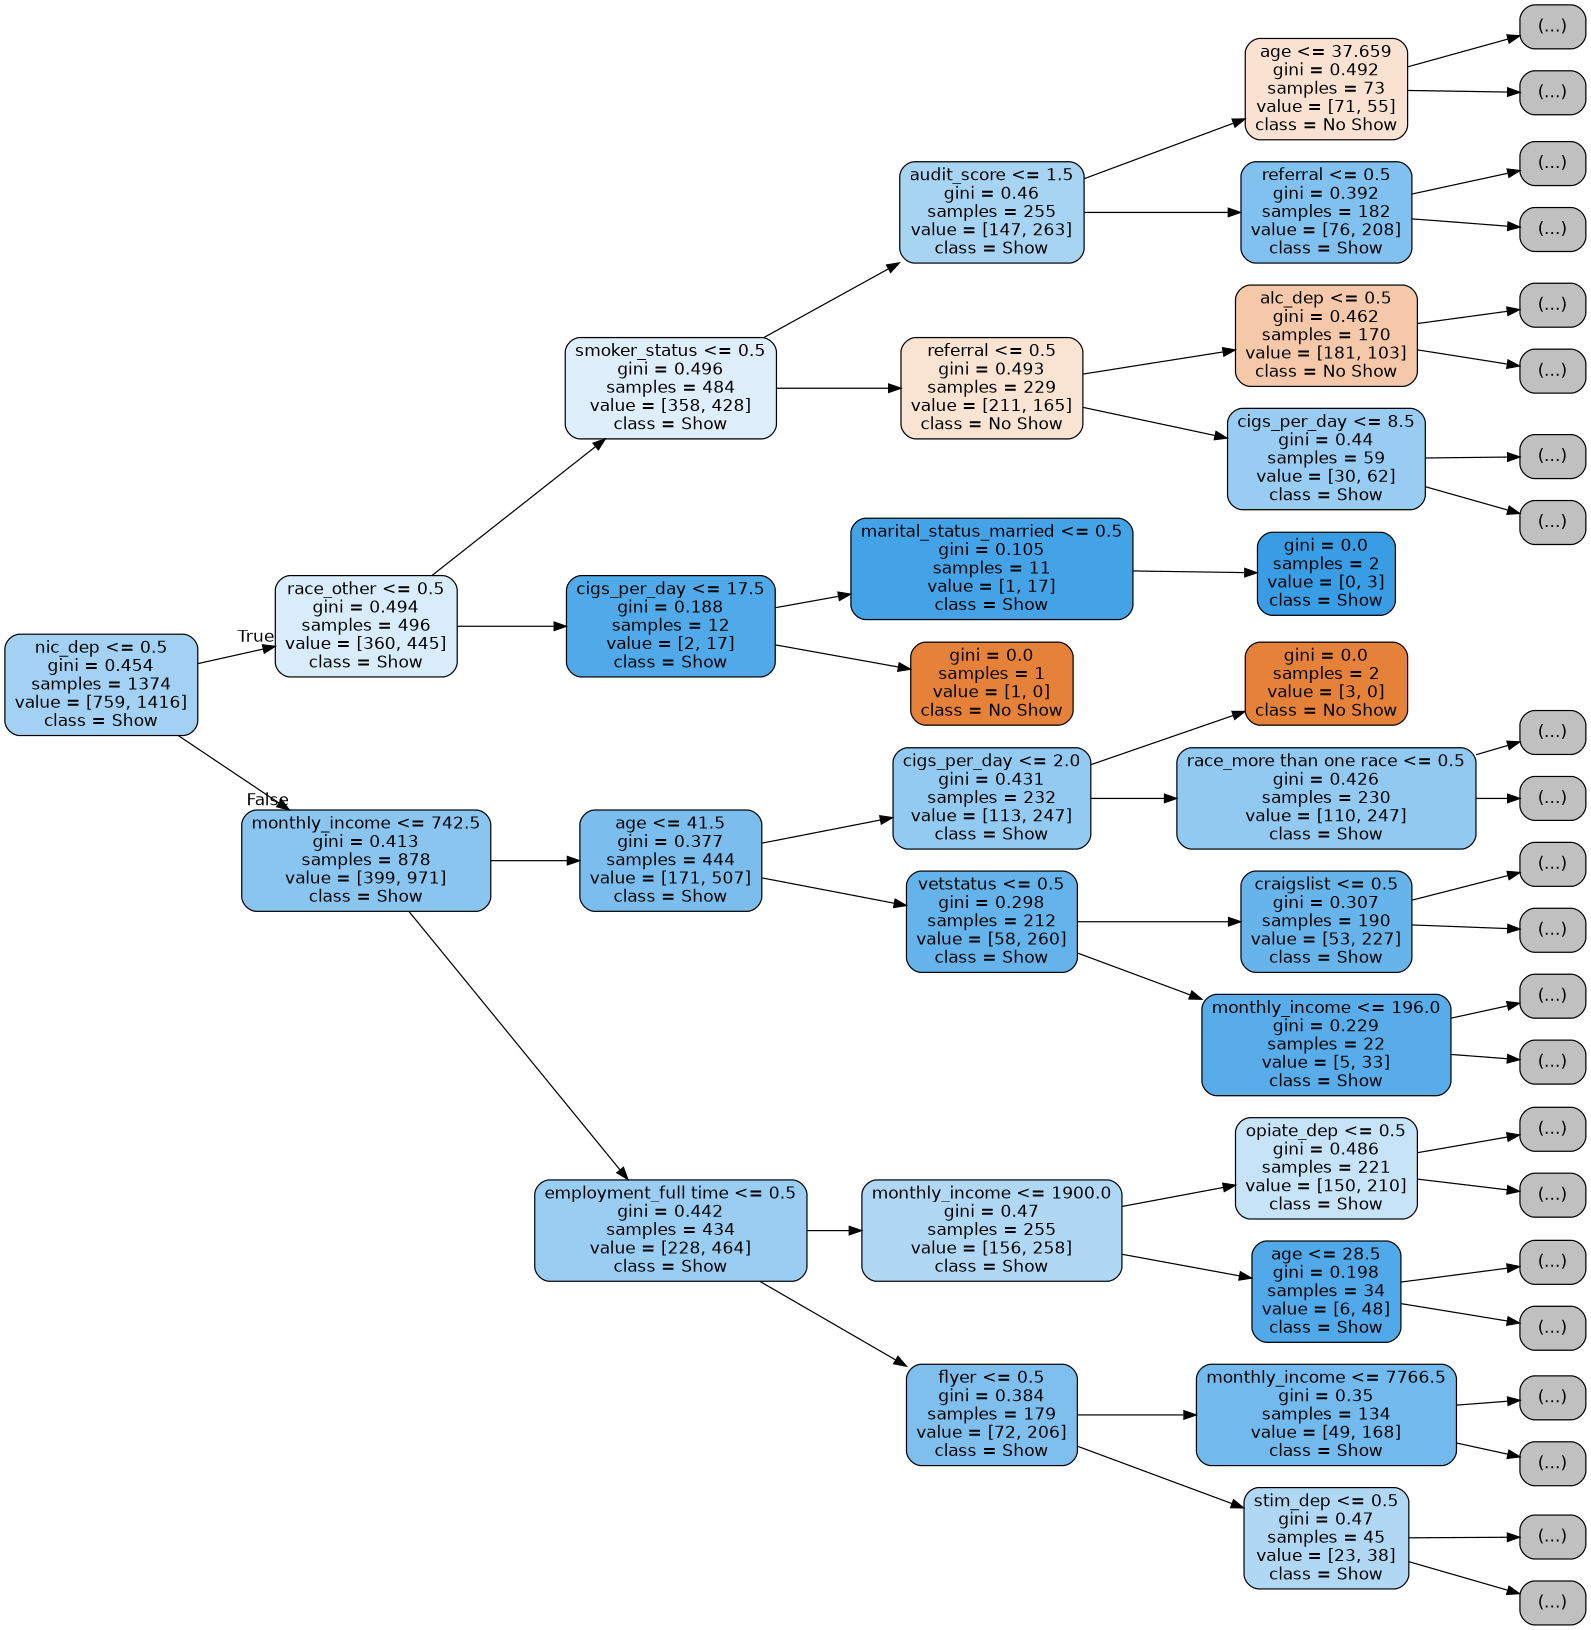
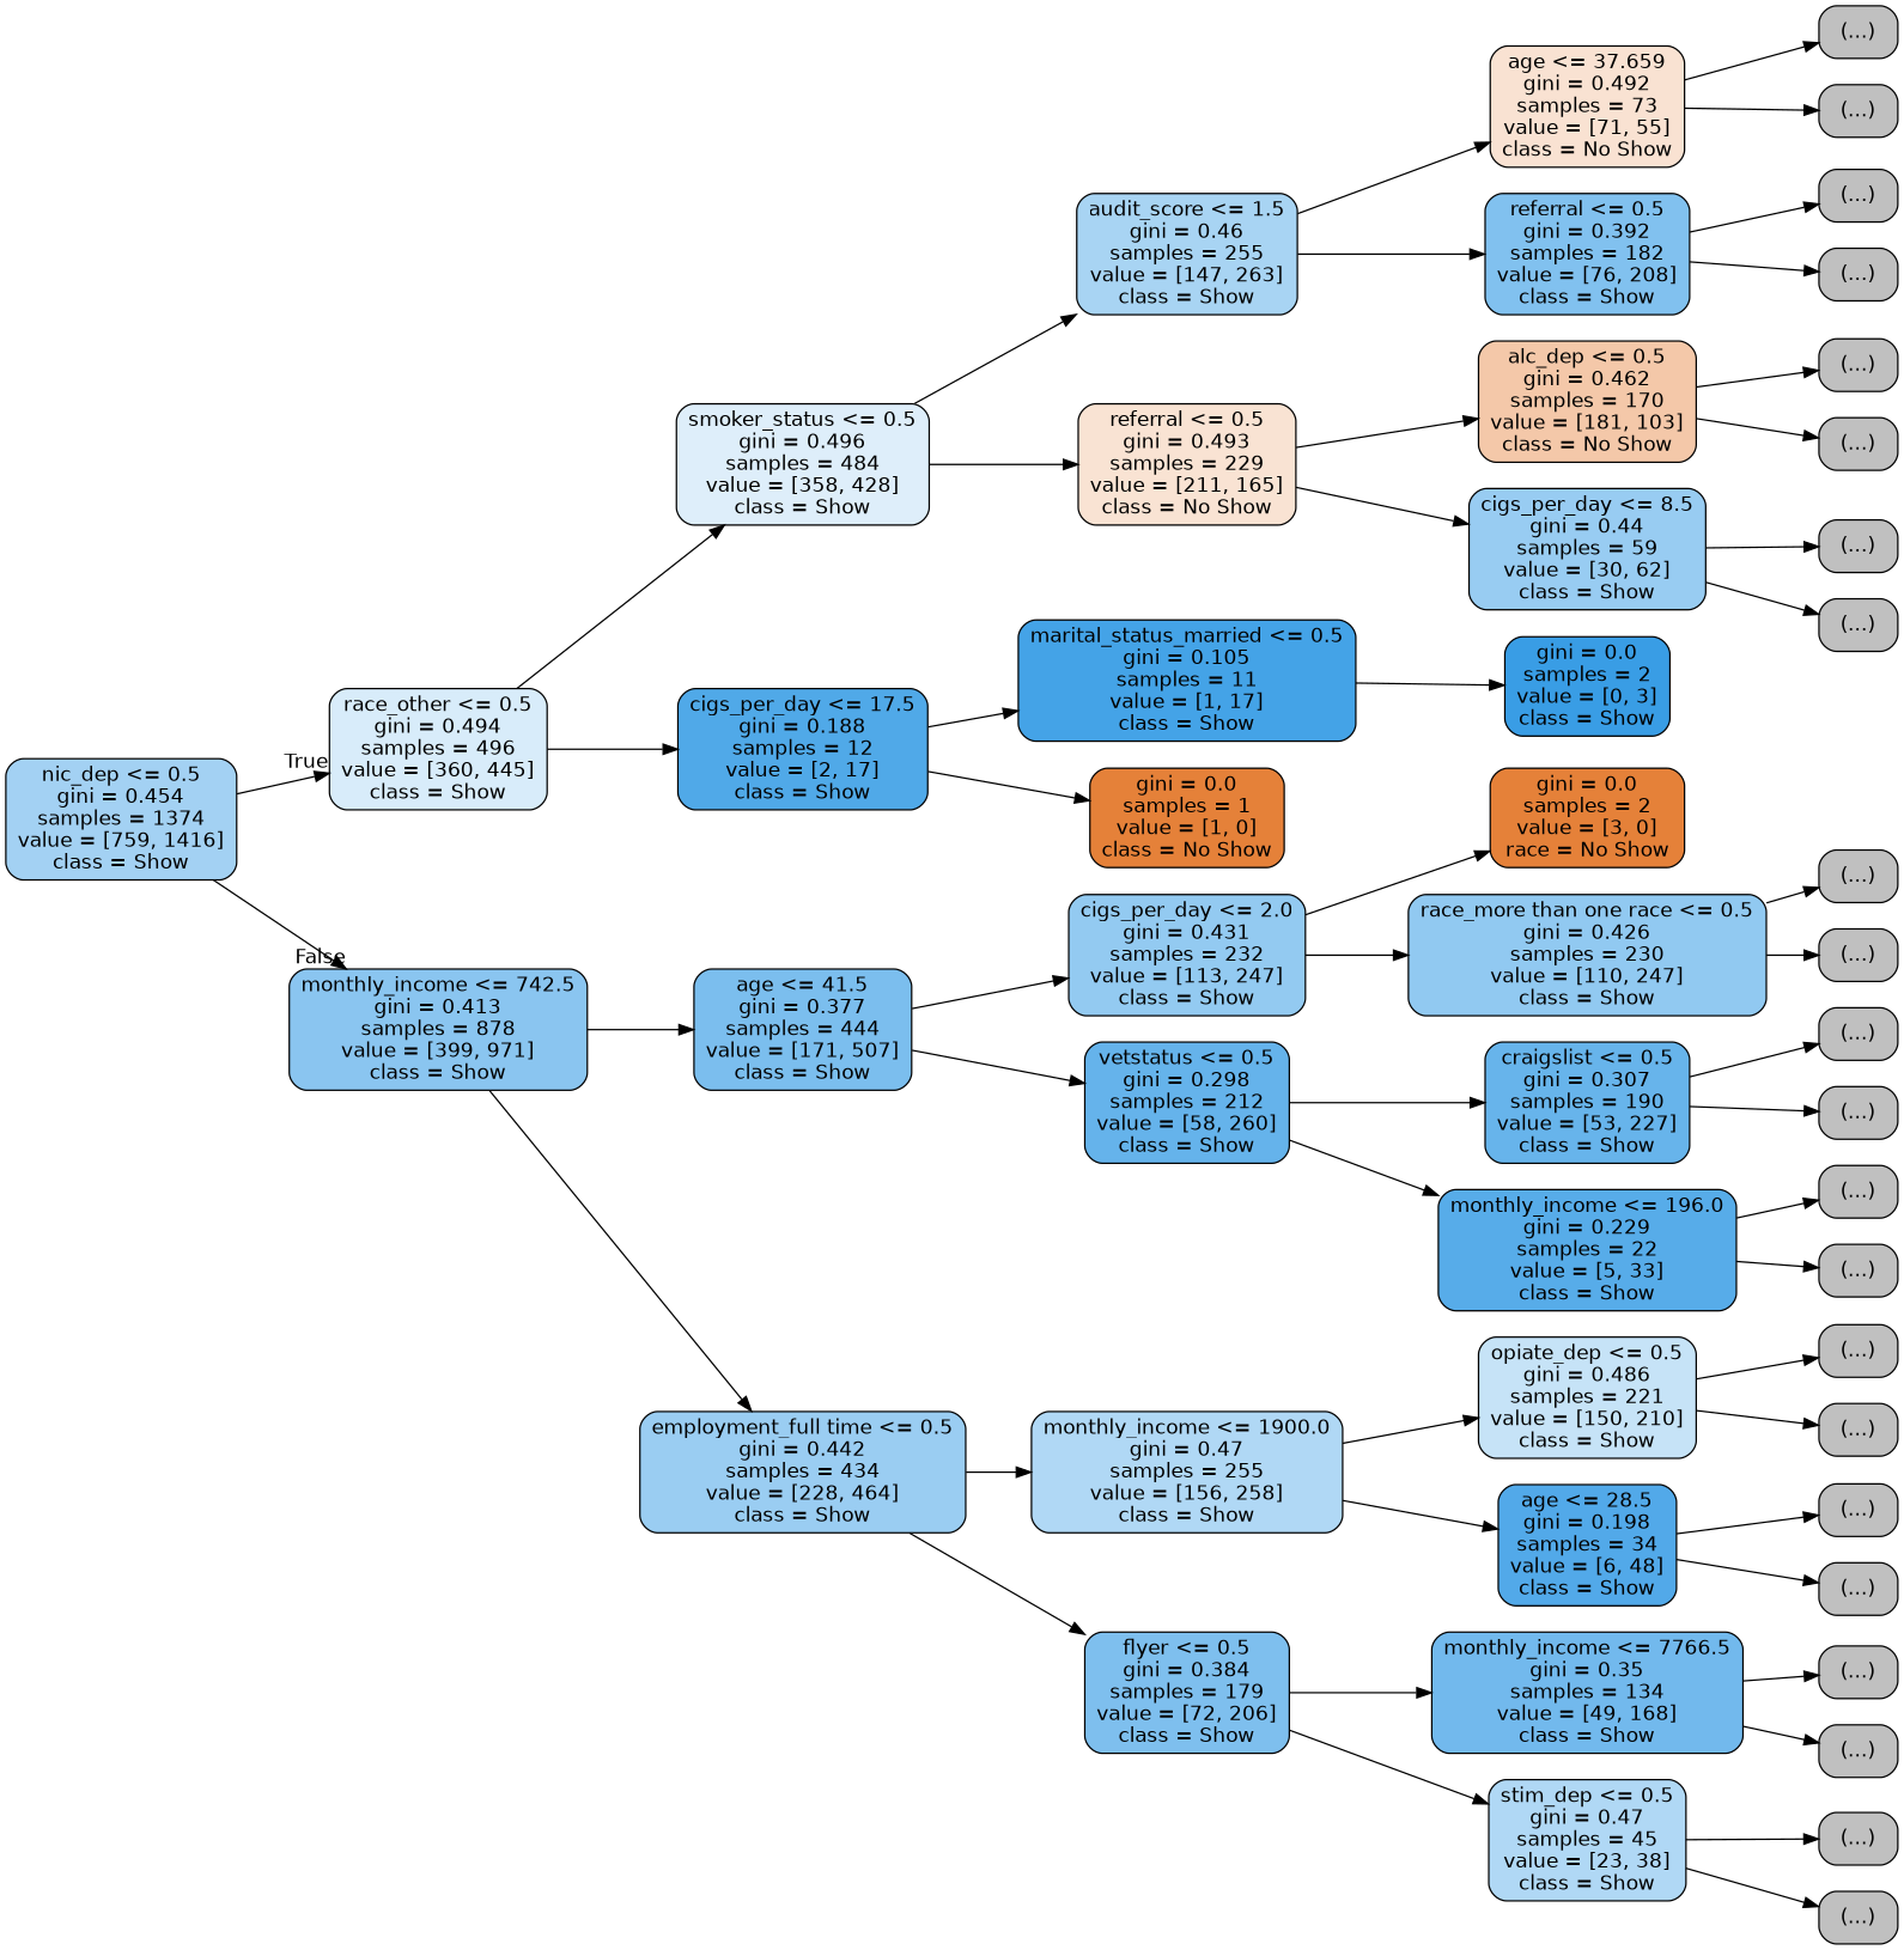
  digraph {
    rankdir=LR
    node [color=black fillcolor="#C0C0C0" fontname=helvetica shape=box style="filled, rounded"]
    edge [fontname=helvetica]
    n1 [fillcolor="#399de576" label="nic_dep <= 0.5\ngini = 0.454\nsamples = 1374\nvalue = [759, 1416]\nclass = Show"]
    n2 [fillcolor="#399de531" label="race_other <= 0.5\ngini = 0.494\nsamples = 496\nvalue = [360, 445]\nclass = Show"]
    n3 [fillcolor="#399de596" label="monthly_income <= 742.5\ngini = 0.413\nsamples = 878\nvalue = [399, 971]\nclass = Show"]
    n4 [fillcolor="#399de52a" label="smoker_status <= 0.5\ngini = 0.496\nsamples = 484\nvalue = [358, 428]\nclass = Show"]
    n5 [fillcolor="#399de5e1" label="cigs_per_day <= 17.5\ngini = 0.188\nsamples = 12\nvalue = [2, 17]\nclass = Show"]
    n6 [fillcolor="#399de5a9" label="age <= 41.5\ngini = 0.377\nsamples = 444\nvalue = [171, 507]\nclass = Show"]
    n7 [fillcolor="#399de582" label="employment_full time <= 0.5\ngini = 0.442\nsamples = 434\nvalue = [228, 464]\nclass = Show"]
    n8 [fillcolor="#399de570" label="audit_score <= 1.5\ngini = 0.46\nsamples = 255\nvalue = [147, 263]\nclass = Show"]
    n9 [fillcolor="#e5813938" label="referral <= 0.5\ngini = 0.493\nsamples = 229\nvalue = [211, 165]\nclass = No Show"]
    n10 [fillcolor="#399de5f0" label="marital_status_married <= 0.5\ngini = 0.105\nsamples = 11\nvalue = [1, 17]\nclass = Show"]
    n11 [fillcolor="#e58139ff" label="gini = 0.0\nsamples = 1\nvalue = [1, 0]\nclass = No Show"]
    n12 [fillcolor="#e5813939" label="age <= 37.659\ngini = 0.492\nsamples = 73\nvalue = [71, 55]\nclass = No Show"]
    n13 [fillcolor="#399de5a2" label="referral <= 0.5\ngini = 0.392\nsamples = 182\nvalue = [76, 208]\nclass = Show"]
    n14 [fillcolor="#e581396e" label="alc_dep <= 0.5\ngini = 0.462\nsamples = 170\nvalue = [181, 103]\nclass = No Show"]
    n15 [fillcolor="#399de584" label="cigs_per_day <= 8.5\ngini = 0.44\nsamples = 59\nvalue = [30, 62]\nclass = Show"]
    n16 [label="(...)"]
    n17 [label="(...)"]
    n18 [label="(...)"]
    n19 [label="(...)"]
    n20 [label="(...)"]
    n21 [label="(...)"]
    n22 [label="(...)"]
    n23 [label="(...)"]
    n24 [fillcolor="#399de5ff" label="gini = 0.0\nsamples = 2\nvalue = [0, 3]\nclass = Show"]
    n25 [fillcolor="#399de58a" label="cigs_per_day <= 2.0\ngini = 0.431\nsamples = 232\nvalue = [113, 247]\nclass = Show"]
    n26 [fillcolor="#399de5c6" label="vetstatus <= 0.5\ngini = 0.298\nsamples = 212\nvalue = [58, 260]\nclass = Show"]
    n27 [fillcolor="#399de565" label="monthly_income <= 1900.0\ngini = 0.47\nsamples = 255\nvalue = [156, 258]\nclass = Show"]
    n28 [fillcolor="#399de5a6" label="flyer <= 0.5\ngini = 0.384\nsamples = 179\nvalue = [72, 206]\nclass = Show"]
-   n29 [fillcolor="#e58139ff" label="gini = 0.0\nsamples = 2\nvalue = [3, 0]\nclass = No Show"]
+   n29 [fillcolor="#e58139ff" label="gini = 0.0\nsamples = 2\nvalue = [3, 0]\nrace = No Show"]
    n30 [fillcolor="#399de58d" label="race_more than one race <= 0.5\ngini = 0.426\nsamples = 230\nvalue = [110, 247]\nclass = Show"]
    n31 [fillcolor="#399de5c3" label="craigslist <= 0.5\ngini = 0.307\nsamples = 190\nvalue = [53, 227]\nclass = Show"]
    n32 [fillcolor="#399de5d8" label="monthly_income <= 196.0\ngini = 0.229\nsamples = 22\nvalue = [5, 33]\nclass = Show"]
    n33 [label="(...)"]
    n34 [label="(...)"]
    n35 [label="(...)"]
    n36 [label="(...)"]
    n37 [label="(...)"]
    n38 [label="(...)"]
    n39 [fillcolor="#399de549" label="opiate_dep <= 0.5\ngini = 0.486\nsamples = 221\nvalue = [150, 210]\nclass = Show"]
    n40 [fillcolor="#399de5df" label="age <= 28.5\ngini = 0.198\nsamples = 34\nvalue = [6, 48]\nclass = Show"]
    n41 [fillcolor="#399de5b5" label="monthly_income <= 7766.5\ngini = 0.35\nsamples = 134\nvalue = [49, 168]\nclass = Show"]
    n42 [fillcolor="#399de565" label="stim_dep <= 0.5\ngini = 0.47\nsamples = 45\nvalue = [23, 38]\nclass = Show"]
    n43 [label="(...)"]
    n44 [label="(...)"]
    n45 [label="(...)"]
    n46 [label="(...)"]
    n47 [label="(...)"]
    n48 [label="(...)"]
    n49 [label="(...)"]
    n50 [label="(...)"]
    n1 -> n2 [headlabel=True labelangle=45 labeldistance=2.5]
    n1 -> n3 [headlabel=False labelangle=-45 labeldistance=2.5]
    n2 -> n4
    n2 -> n5
    n3 -> n6
    n3 -> n7
    n4 -> n8
    n4 -> n9
    n5 -> n10
    n5 -> n11
    n6 -> n25
    n6 -> n26
    n7 -> n27
    n7 -> n28
    n8 -> n12
    n8 -> n13
    n9 -> n14
    n9 -> n15
    n10 -> n24
    n12 -> n16
    n12 -> n17
    n13 -> n18
    n13 -> n19
    n14 -> n20
    n14 -> n21
    n15 -> n22
    n15 -> n23
    n25 -> n29
    n25 -> n30
    n26 -> n31
    n26 -> n32
    n27 -> n39
    n27 -> n40
    n28 -> n41
    n28 -> n42
    n30 -> n33
    n30 -> n34
    n31 -> n35
    n31 -> n36
    n32 -> n37
    n32 -> n38
    n39 -> n43
    n39 -> n44
    n40 -> n45
    n40 -> n46
    n41 -> n47
    n41 -> n48
    n42 -> n49
    n42 -> n50
  }
